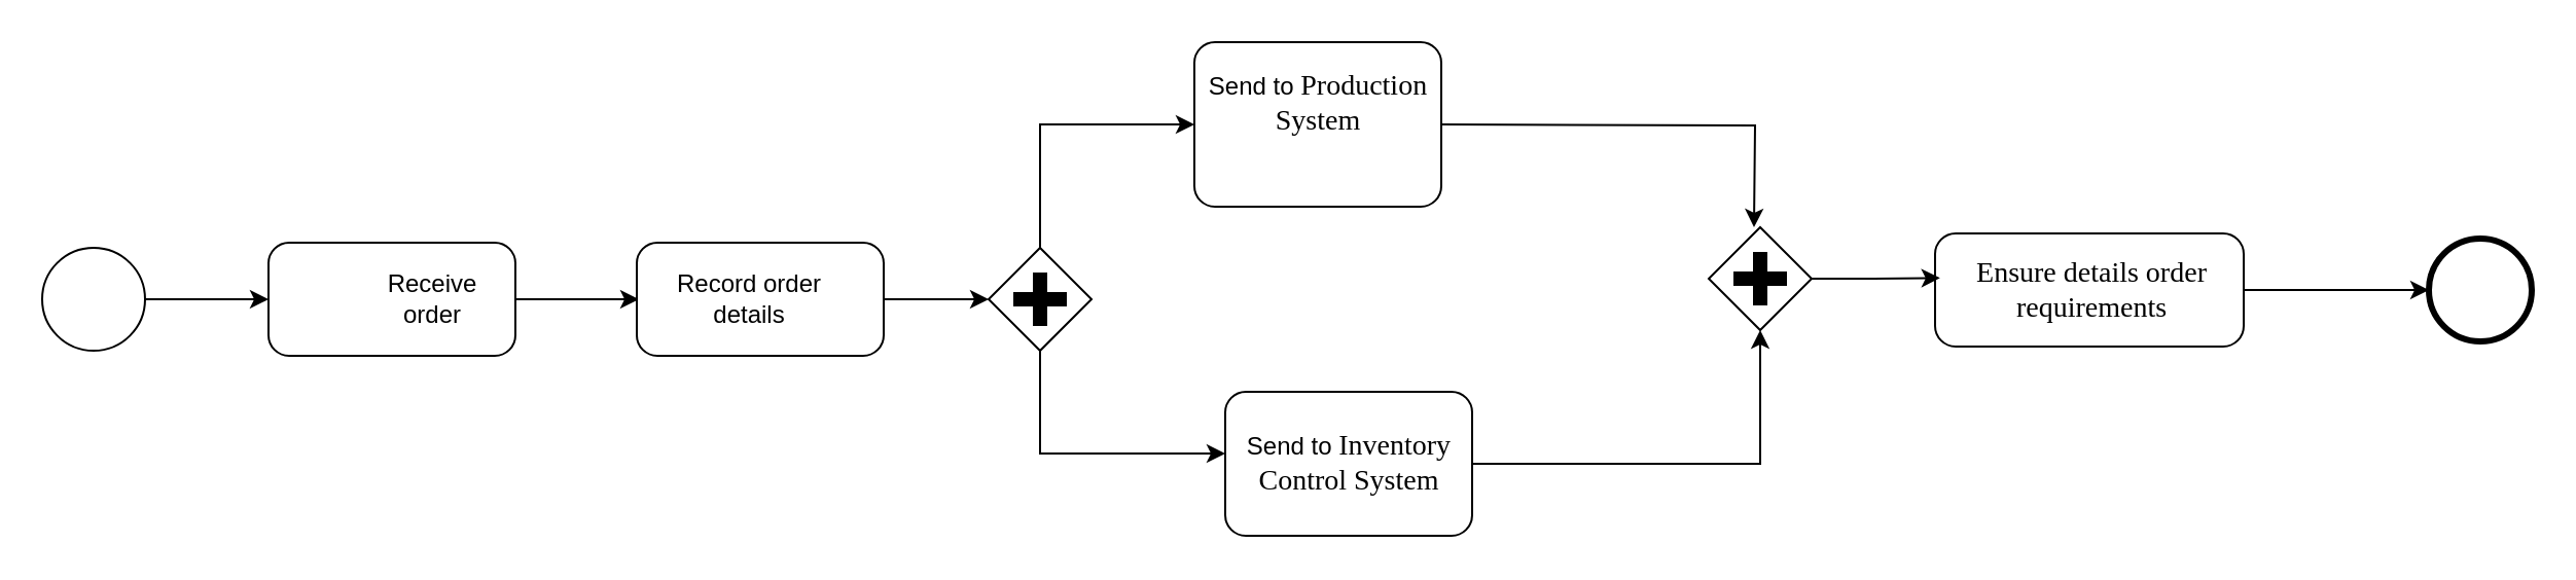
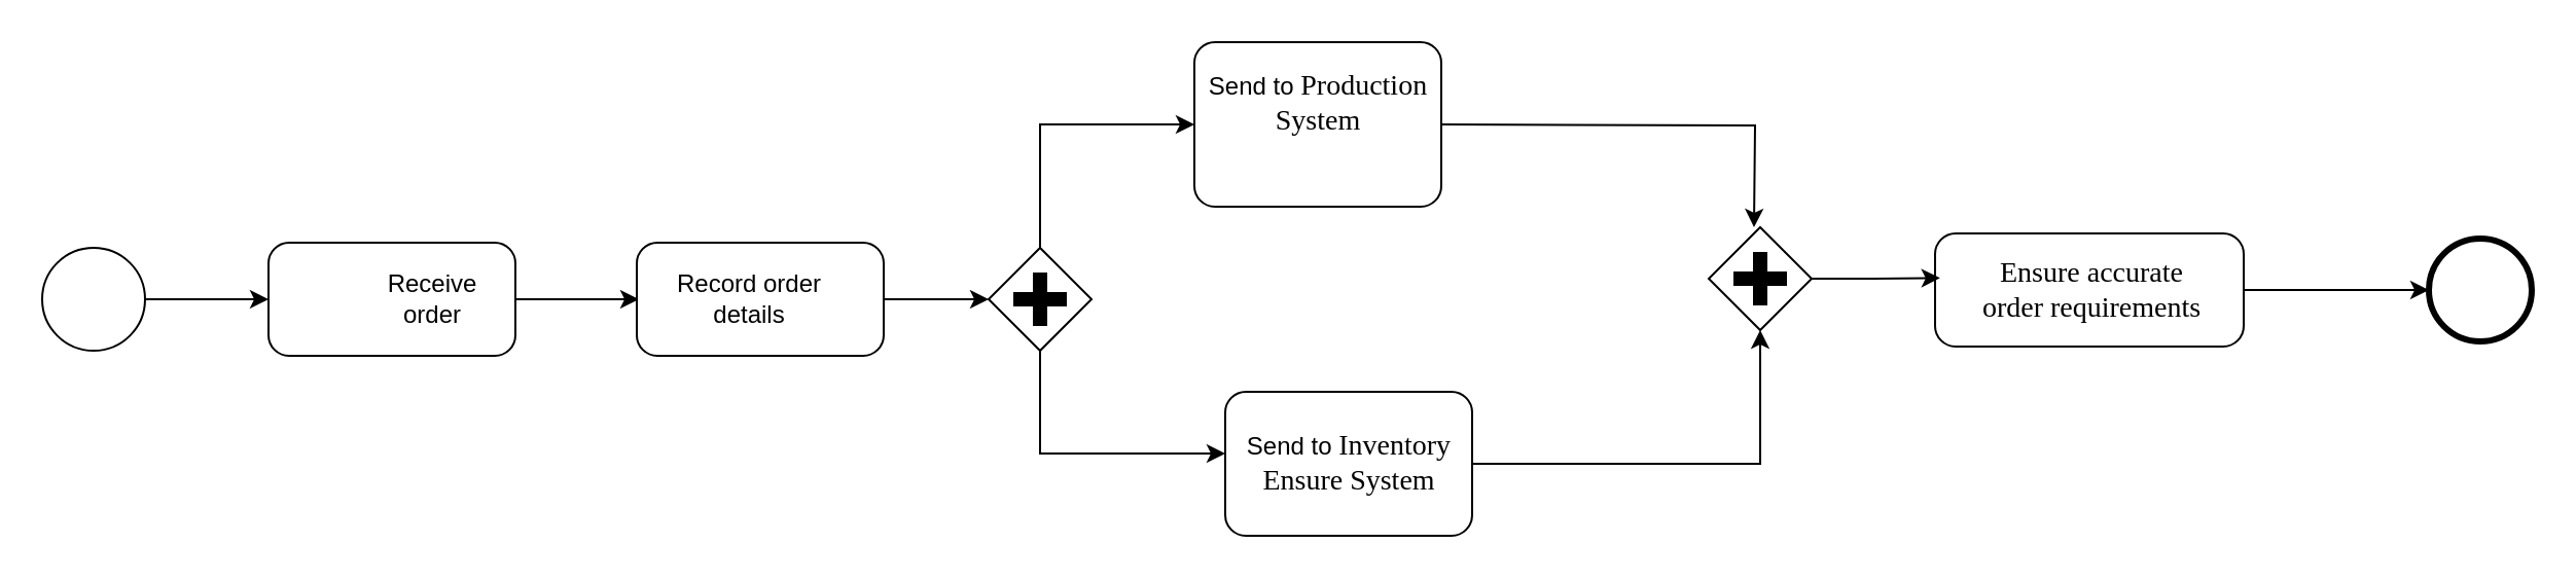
  <mxCell id="0" />
  <mxCell id="1" parent="0" />
  <mxCell id="2" value="" style="points=[[0.145,0.145,0],[0.5,0,0],[0.855,0.145,0],[1,0.5,0],[0.855,0.855,0],[0.5,1,0],[0.145,0.855,0],[0,0.5,0]];shape=mxgraph.bpmn.event;html=1;verticalLabelPosition=bottom;labelBackgroundColor=#ffffff;verticalAlign=top;align=center;perimeter=ellipsePerimeter;outlineConnect=0;aspect=fixed;outline=standard;symbol=general;" parent="1" vertex="1"><mxGeometry x="20" y="120" width="50" height="50" as="geometry" /></mxCell>
  <mxCell id="3" value="" style="points=[[0.145,0.145,0],[0.5,0,0],[0.855,0.145,0],[1,0.5,0],[0.855,0.855,0],[0.5,1,0],[0.145,0.855,0],[0,0.5,0]];shape=mxgraph.bpmn.event;html=1;verticalLabelPosition=bottom;labelBackgroundColor=#ffffff;verticalAlign=top;align=center;perimeter=ellipsePerimeter;outlineConnect=0;aspect=fixed;outline=standard;symbol=general;strokeWidth=3;" parent="1" vertex="1"><mxGeometry x="1180" y="115.5" width="50" height="50" as="geometry" /></mxCell>
  <mxCell id="4" style="edgeStyle=orthogonalEdgeStyle;rounded=0;orthogonalLoop=1;jettySize=auto;html=1;" parent="1" source="5" edge="1"><mxGeometry relative="1" as="geometry"><mxPoint x="310" y="145" as="targetPoint" /></mxGeometry></mxCell>
  <mxCell id="5" value="" style="points=[[0.25,0,0],[0.5,0,0],[0.75,0,0],[1,0.25,0],[1,0.5,0],[1,0.75,0],[0.75,1,0],[0.5,1,0],[0.25,1,0],[0,0.75,0],[0,0.5,0],[0,0.25,0]];shape=mxgraph.bpmn.task;whiteSpace=wrap;rectStyle=rounded;size=10;html=1;container=1;expand=0;collapsible=0;taskMarker=abstract;" parent="1" vertex="1"><mxGeometry x="130" y="117.5" width="120" height="55" as="geometry" /></mxCell>
  <mxCell id="6" value="Receive order" style="text;html=1;align=center;verticalAlign=middle;whiteSpace=wrap;rounded=0;" parent="5" vertex="1"><mxGeometry x="50" y="12.5" width="60" height="30" as="geometry" /></mxCell>
  <mxCell id="7" style="edgeStyle=orthogonalEdgeStyle;rounded=0;orthogonalLoop=1;jettySize=auto;html=1;entryX=0;entryY=0.5;entryDx=0;entryDy=0;entryPerimeter=0;" parent="1" source="2" target="5" edge="1"><mxGeometry relative="1" as="geometry" /></mxCell>
  <mxCell id="8" style="edgeStyle=orthogonalEdgeStyle;rounded=0;orthogonalLoop=1;jettySize=auto;html=1;exitX=0.5;exitY=1;exitDx=0;exitDy=0;exitPerimeter=0;" parent="1" source="9" edge="1"><mxGeometry relative="1" as="geometry"><mxPoint x="595" y="220" as="targetPoint" /><mxPoint x="530" y="170" as="sourcePoint" /><Array as="points"><mxPoint x="505" y="220" /></Array></mxGeometry></mxCell>
  <mxCell id="9" value="" style="points=[[0.25,0.25,0],[0.5,0,0],[0.75,0.25,0],[1,0.5,0],[0.75,0.75,0],[0.5,1,0],[0.25,0.75,0],[0,0.5,0]];shape=mxgraph.bpmn.gateway2;html=1;verticalLabelPosition=bottom;labelBackgroundColor=#ffffff;verticalAlign=top;align=center;perimeter=rhombusPerimeter;outlineConnect=0;outline=none;symbol=none;gwType=parallel;" parent="1" vertex="1"><mxGeometry x="480" y="120" width="50" height="50" as="geometry" /></mxCell>
  <mxCell id="10" value="" style="points=[[0.25,0,0],[0.5,0,0],[0.75,0,0],[1,0.25,0],[1,0.5,0],[1,0.75,0],[0.75,1,0],[0.5,1,0],[0.25,1,0],[0,0.75,0],[0,0.5,0],[0,0.25,0]];shape=mxgraph.bpmn.task;whiteSpace=wrap;rectStyle=rounded;size=10;html=1;container=1;expand=0;collapsible=0;taskMarker=abstract;" parent="1" vertex="1"><mxGeometry x="309" y="117.5" width="120" height="55" as="geometry" /></mxCell>
  <mxCell id="11" value="Record order details" style="text;html=1;align=center;verticalAlign=middle;whiteSpace=wrap;rounded=0;" parent="10" vertex="1"><mxGeometry x="15" y="12.5" width="80" height="30" as="geometry" /></mxCell>
  <mxCell id="12" style="edgeStyle=orthogonalEdgeStyle;rounded=0;orthogonalLoop=1;jettySize=auto;html=1;entryX=0;entryY=0.5;entryDx=0;entryDy=0;entryPerimeter=0;" parent="1" source="10" target="9" edge="1"><mxGeometry relative="1" as="geometry" /></mxCell>
  <mxCell id="13" value="" style="points=[[0.25,0,0],[0.5,0,0],[0.75,0,0],[1,0.25,0],[1,0.5,0],[1,0.75,0],[0.75,1,0],[0.5,1,0],[0.25,1,0],[0,0.75,0],[0,0.5,0],[0,0.25,0]];shape=mxgraph.bpmn.task;whiteSpace=wrap;rectStyle=rounded;size=10;html=1;container=1;expand=0;collapsible=0;taskMarker=abstract;" parent="1" vertex="1"><mxGeometry x="580" y="20" width="120" height="80" as="geometry" /></mxCell>
  <mxCell id="14" style="edgeStyle=orthogonalEdgeStyle;rounded=0;orthogonalLoop=1;jettySize=auto;html=1;" parent="13" edge="1"><mxGeometry relative="1" as="geometry"><mxPoint x="272" y="90" as="targetPoint" /><mxPoint x="119.5" y="40" as="sourcePoint" /></mxGeometry></mxCell>
  <mxCell id="15" value="Send to&amp;nbsp;&lt;span style=&quot;font-family: Calibri; font-size: 10.5pt; background-color: initial;&quot;&gt;Production System&lt;/span&gt;" style="text;html=1;align=center;verticalAlign=middle;whiteSpace=wrap;rounded=0;" parent="13" vertex="1"><mxGeometry x="2.5" y="8.18" width="115" height="43.64" as="geometry" /></mxCell>
  <mxCell id="16" value="" style="points=[[0.25,0,0],[0.5,0,0],[0.75,0,0],[1,0.25,0],[1,0.5,0],[1,0.75,0],[0.75,1,0],[0.5,1,0],[0.25,1,0],[0,0.75,0],[0,0.5,0],[0,0.25,0]];shape=mxgraph.bpmn.task;whiteSpace=wrap;rectStyle=rounded;size=10;html=1;container=1;expand=0;collapsible=0;taskMarker=abstract;" parent="1" vertex="1"><mxGeometry x="595" y="190" width="120" height="70" as="geometry" /></mxCell>
- <mxCell id="17" value="Send to&amp;nbsp;&lt;span style=&quot;font-family: Calibri; font-size: 10.5pt; background-color: initial;&quot;&gt;Inventory Control System&lt;/span&gt;" style="text;html=1;align=center;verticalAlign=middle;whiteSpace=wrap;rounded=0;" parent="16" vertex="1"><mxGeometry x="7.5" y="15.91" width="105" height="38.18" as="geometry" /></mxCell>
+ <mxCell id="17" value="Send to&amp;nbsp;&lt;span style=&quot;font-family: Calibri; font-size: 10.5pt; background-color: initial;&quot;&gt;Inventory Ensure System&lt;/span&gt;" style="text;html=1;align=center;verticalAlign=middle;whiteSpace=wrap;rounded=0;" parent="16" vertex="1"><mxGeometry x="7.5" y="15.91" width="105" height="38.18" as="geometry" /></mxCell>
  <mxCell id="18" style="edgeStyle=orthogonalEdgeStyle;rounded=0;orthogonalLoop=1;jettySize=auto;html=1;exitX=0.5;exitY=0;exitDx=0;exitDy=0;exitPerimeter=0;entryX=0;entryY=0.5;entryDx=0;entryDy=0;entryPerimeter=0;" parent="1" source="9" target="13" edge="1"><mxGeometry relative="1" as="geometry" /></mxCell>
  <mxCell id="19" value="" style="edgeStyle=orthogonalEdgeStyle;rounded=0;orthogonalLoop=1;jettySize=auto;html=1;" parent="1" source="20" target="3" edge="1"><mxGeometry relative="1" as="geometry" /></mxCell>
  <mxCell id="20" value="" style="points=[[0.25,0,0],[0.5,0,0],[0.75,0,0],[1,0.25,0],[1,0.5,0],[1,0.75,0],[0.75,1,0],[0.5,1,0],[0.25,1,0],[0,0.75,0],[0,0.5,0],[0,0.25,0]];shape=mxgraph.bpmn.task;whiteSpace=wrap;rectStyle=rounded;size=10;html=1;container=1;expand=0;collapsible=0;taskMarker=abstract;" parent="1" vertex="1"><mxGeometry x="940" y="113" width="150" height="55" as="geometry" /></mxCell>
  <mxCell id="21" style="edgeStyle=orthogonalEdgeStyle;rounded=0;orthogonalLoop=1;jettySize=auto;html=1;entryX=0.5;entryY=1;entryDx=0;entryDy=0;entryPerimeter=0;" parent="1" source="16" target="22" edge="1"><mxGeometry relative="1" as="geometry"><mxPoint x="860" y="160" as="targetPoint" /></mxGeometry></mxCell>
  <mxCell id="22" value="" style="points=[[0.25,0.25,0],[0.5,0,0],[0.75,0.25,0],[1,0.5,0],[0.75,0.75,0],[0.5,1,0],[0.25,0.75,0],[0,0.5,0]];shape=mxgraph.bpmn.gateway2;html=1;verticalLabelPosition=bottom;labelBackgroundColor=#ffffff;verticalAlign=top;align=center;perimeter=rhombusPerimeter;outlineConnect=0;outline=none;symbol=none;gwType=parallel;" vertex="1" parent="1"><mxGeometry x="830" y="110" width="50" height="50" as="geometry" /></mxCell>
- <mxCell id="23" value="&lt;p class=&quot;MsoNormal&quot;&gt;&lt;span style=&quot;mso-spacerun:'yes';font-family:Calibri;mso-fareast-font-family:宋体;&lt;br/&gt;mso-bidi-font-family:'Times New Roman';font-size:10.5pt;mso-font-kerning:1.0pt;&quot;&gt;Ensure details order requirements&lt;/span&gt;&lt;/p&gt;" style="text;html=1;align=center;verticalAlign=middle;whiteSpace=wrap;rounded=0;" parent="1" vertex="1"><mxGeometry x="955.75" y="125.5" width="121.25" height="30" as="geometry" /></mxCell>
+ <mxCell id="23" value="&lt;p class=&quot;MsoNormal&quot;&gt;&lt;span style=&quot;mso-spacerun:'yes';font-family:Calibri;mso-fareast-font-family:宋体;&lt;br/&gt;mso-bidi-font-family:'Times New Roman';font-size:10.5pt;mso-font-kerning:1.0pt;&quot;&gt;Ensure accurate order requirements&lt;/span&gt;&lt;/p&gt;" style="text;html=1;align=center;verticalAlign=middle;whiteSpace=wrap;rounded=0;" parent="1" vertex="1"><mxGeometry x="955.75" y="125.5" width="121.25" height="30" as="geometry" /></mxCell>
  <mxCell id="24" style="edgeStyle=orthogonalEdgeStyle;rounded=0;orthogonalLoop=1;jettySize=auto;html=1;entryX=0.016;entryY=0.394;entryDx=0;entryDy=0;entryPerimeter=0;" edge="1" parent="1" source="22" target="20"><mxGeometry relative="1" as="geometry" /></mxCell>
